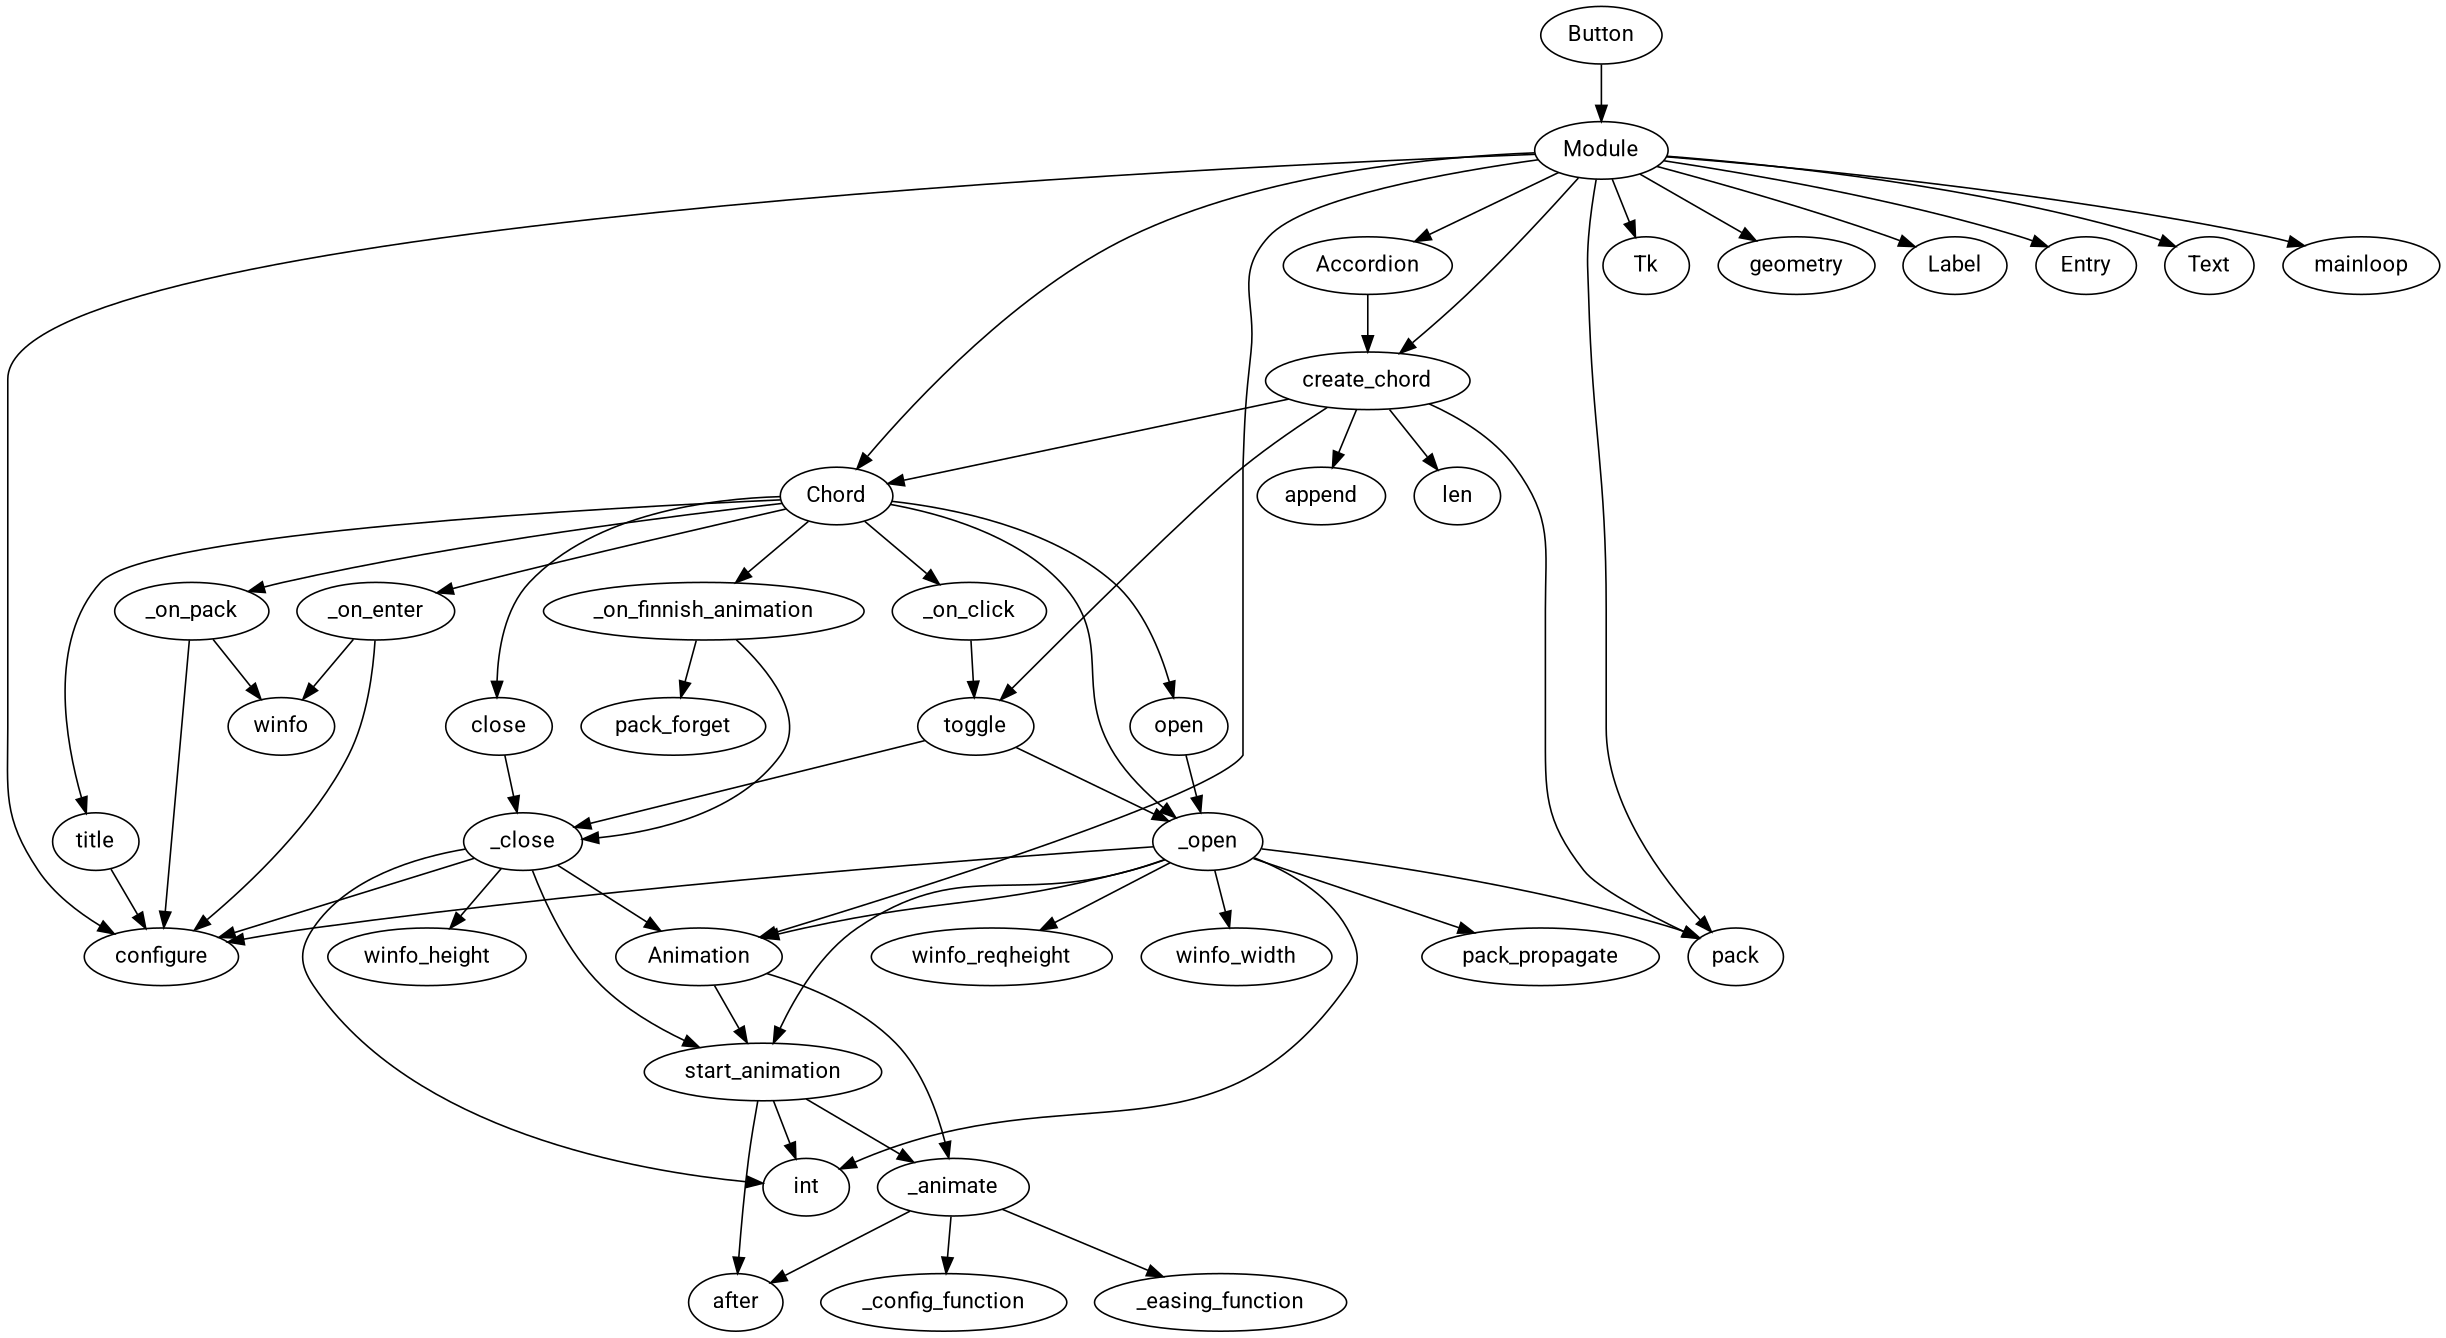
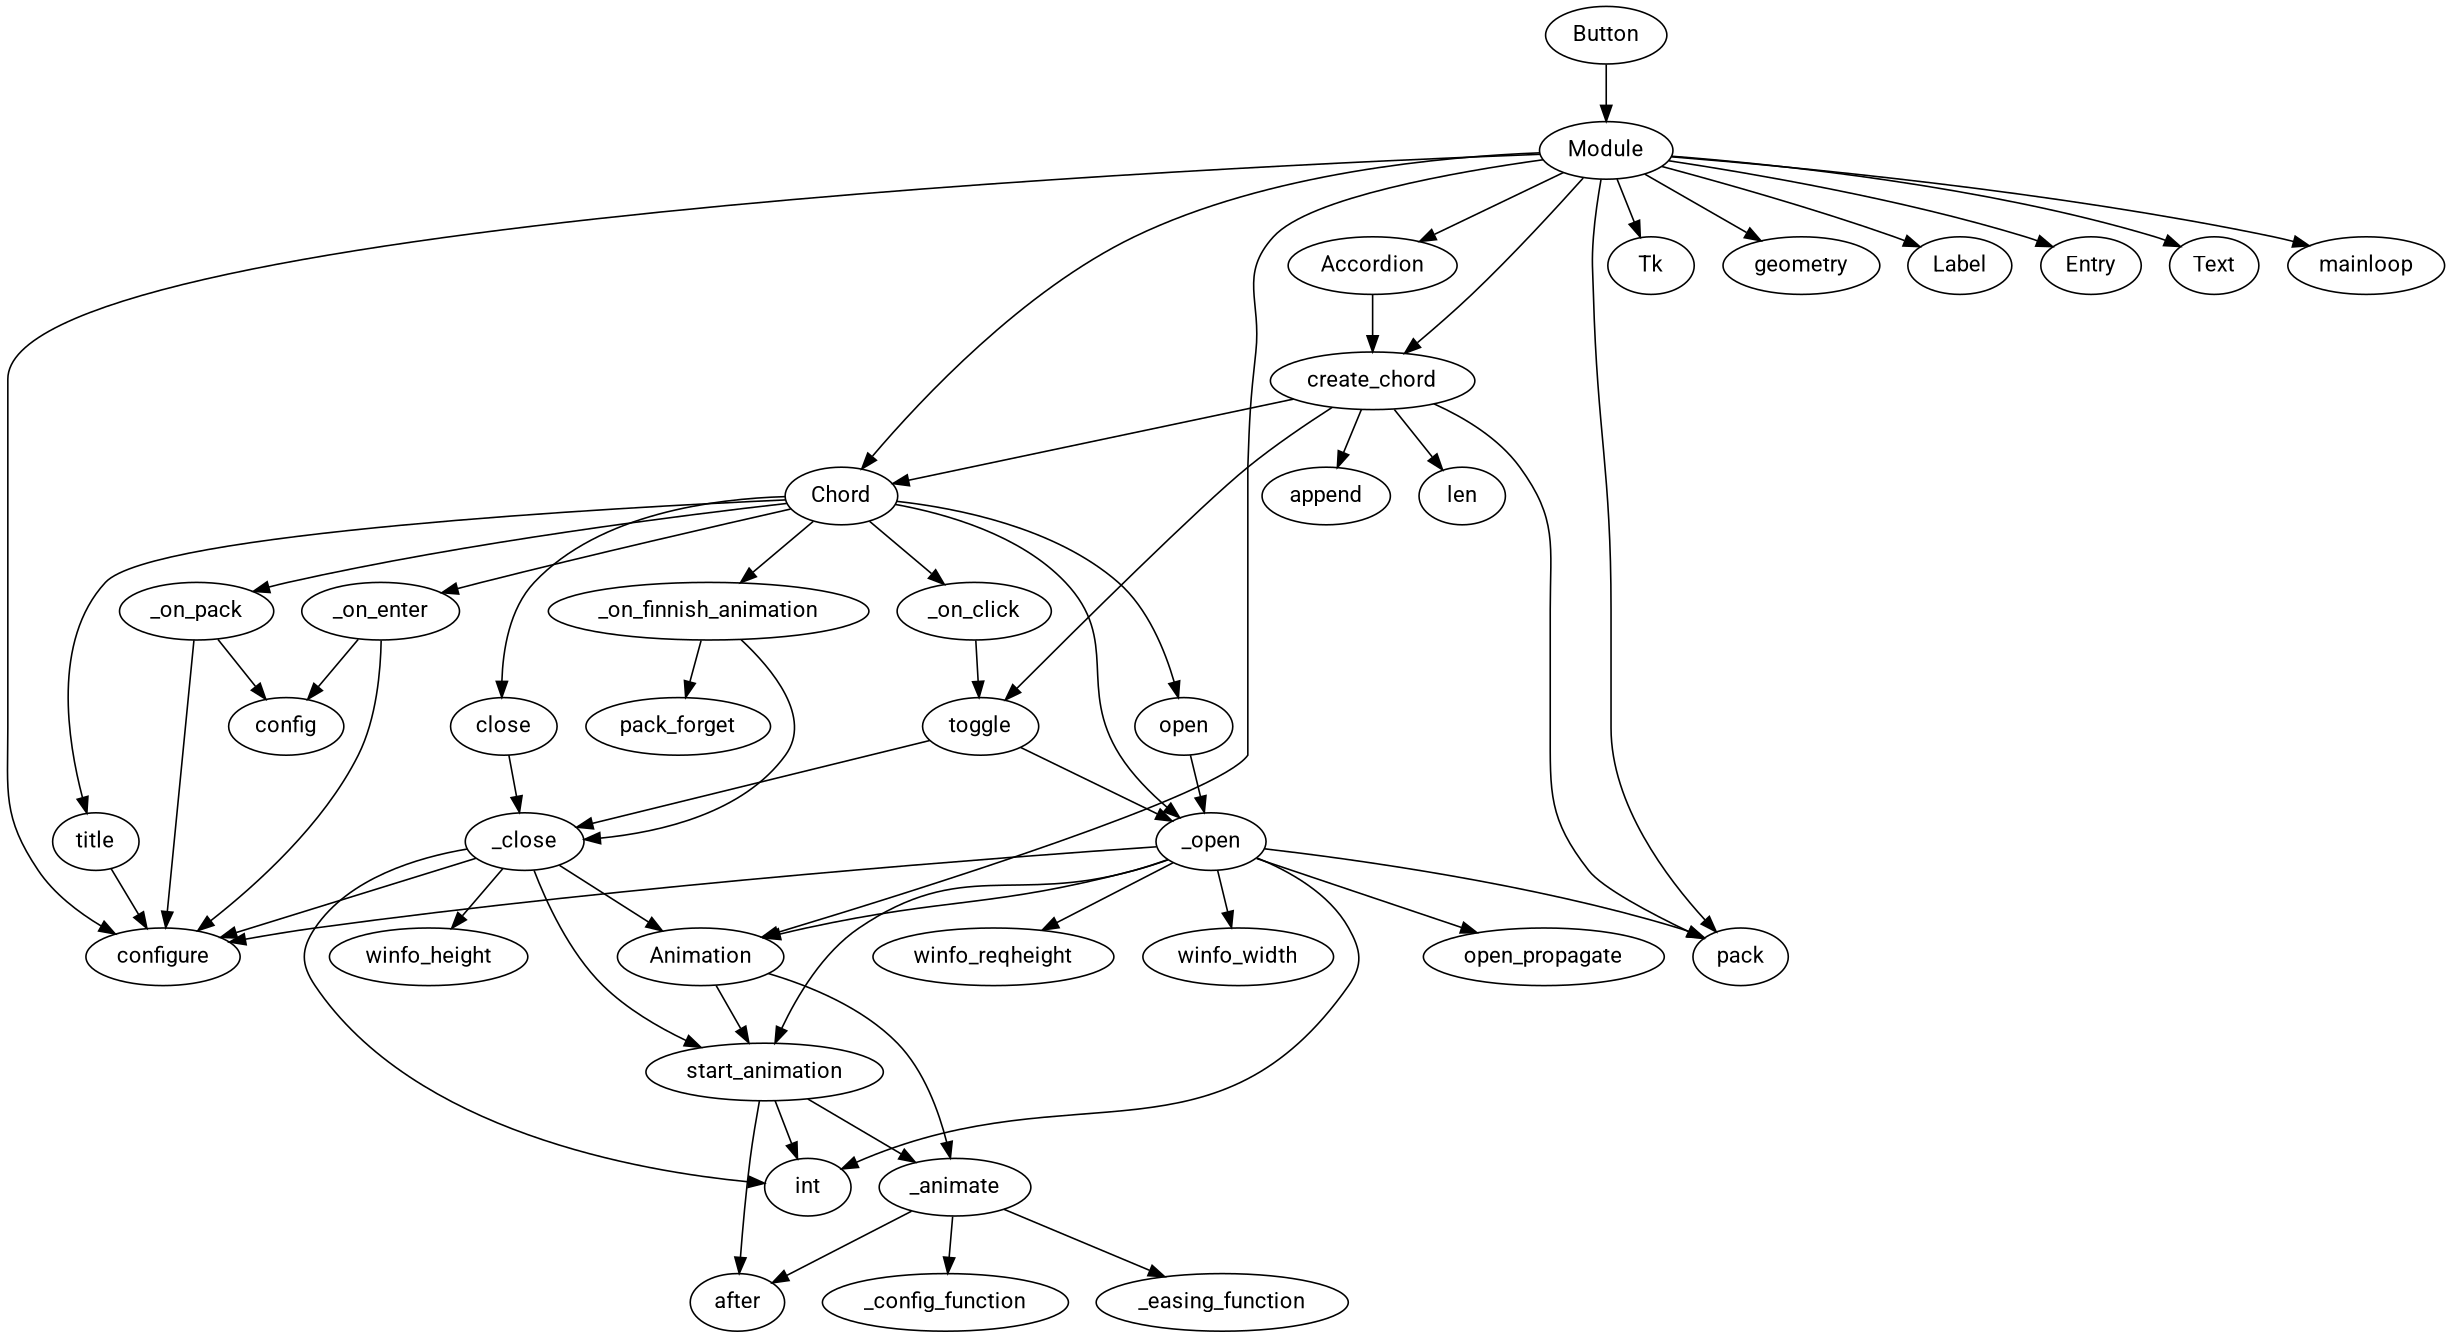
  strict digraph {
    fontname=Roboto
    node [fontname=Roboto]
    edge [fontname=Roboto]
    start_animation
    after
    int
    _animate
    _easing_function
    _config_function
    title
    configure
    _on_enter
-   config [label=winfo]
+   config
    n11 [label=_on_pack]
    _on_click
    toggle
    _open
    _close
    pack
-   pack_propagate
+   pack_propagate [label=open_propagate]
    winfo_reqheight
    winfo_width
    Animation
    winfo_height
    open
    _on_finnish_animation
    pack_forget
    close
    create_chord
    Chord
    append
    len
    Module
    Accordion
    Tk
    geometry
    Label
    Entry
    Text
    mainloop
    Button
    start_animation -> after
    start_animation -> int
    start_animation -> _animate
    _animate -> after
    _animate -> _easing_function
    _animate -> _config_function
    title -> configure
    _on_enter -> configure
    _on_enter -> config
    n11 -> configure
    n11 -> config
    _on_click -> toggle
    toggle -> _open
    toggle -> _close
    _open -> start_animation
    _open -> int
    _open -> configure
    _open -> pack
    _open -> pack_propagate
    _open -> winfo_reqheight
    _open -> winfo_width
    _open -> Animation
    _close -> start_animation
    _close -> int
    _close -> configure
    _close -> Animation
    _close -> winfo_height
    Animation -> start_animation
    Animation -> _animate
    open -> _open
    _on_finnish_animation -> _close
    _on_finnish_animation -> pack_forget
    close -> _close
    create_chord -> toggle
    create_chord -> pack
    create_chord -> Chord
    create_chord -> append
    create_chord -> len
    Chord -> title
    Chord -> _on_enter
    Chord -> n11
    Chord -> _on_click
    Chord -> _open
    Chord -> open
    Chord -> _on_finnish_animation
    Chord -> close
    Module -> configure
    Module -> pack
    Module -> Animation
    Module -> create_chord
    Module -> Chord
    Module -> Accordion
    Module -> Tk
    Module -> geometry
    Module -> Label
    Module -> Entry
    Module -> Text
    Module -> mainloop
    Accordion -> create_chord
    Button -> Module
  }
